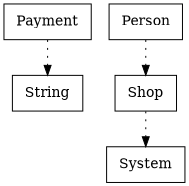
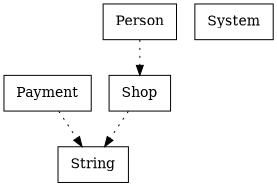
  digraph {
    node [shape=box]
    edge [style=dotted]
    n1 [label=" String "]
    n2 [label=" Payment "]
    n3 [label=" Person "]
    n4 [label=" Shop "]
    n5 [label=" System "]
    n2 -> n1
    n3 -> n4
-   n4 -> n5
+   n4 -> n1
  }
